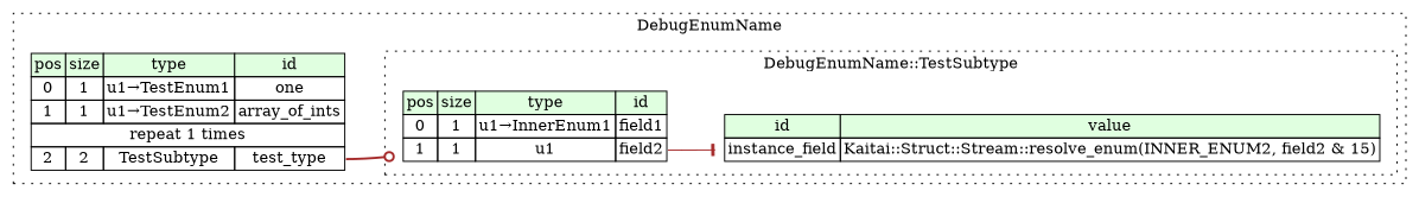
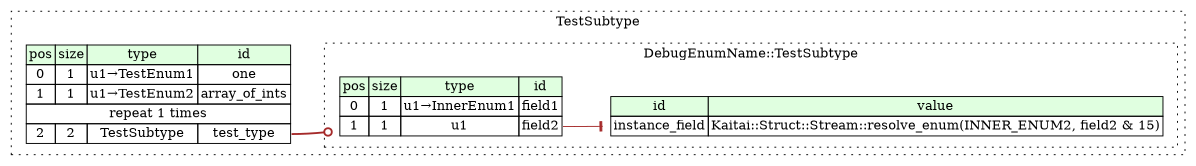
  digraph {
    rankdir=LR
    node [shape=plaintext]
    edge [color=brown]
    n1 [label=<<TABLE BORDER="0" CELLBORDER="1" CELLSPACING="0"> 				<TR><TD BGCOLOR="#E0FFE0">pos</TD><TD BGCOLOR="#E0FFE0">size</TD><TD BGCOLOR="#E0FFE0">type</TD><TD BGCOLOR="#E0FFE0">id</TD></TR> 				<TR><TD PORT="field1_pos">0</TD><TD PORT="field1_size">1</TD><TD>u1→InnerEnum1</TD><TD PORT="field1_type">field1</TD></TR> 				<TR><TD PORT="field2_pos">1</TD><TD PORT="field2_size">1</TD><TD>u1</TD><TD PORT="field2_type">field2</TD></TR> 			</TABLE>>]
    n2 [label=<<TABLE BORDER="0" CELLBORDER="1" CELLSPACING="0"> 				<TR><TD BGCOLOR="#E0FFE0">id</TD><TD BGCOLOR="#E0FFE0">value</TD></TR> 				<TR><TD>instance_field</TD><TD>Kaitai::Struct::Stream::resolve_enum(INNER_ENUM2, field2 &amp; 15)</TD></TR> 			</TABLE>>]
    n3 [label=<<TABLE BORDER="0" CELLBORDER="1" CELLSPACING="0"> 			<TR><TD BGCOLOR="#E0FFE0">pos</TD><TD BGCOLOR="#E0FFE0">size</TD><TD BGCOLOR="#E0FFE0">type</TD><TD BGCOLOR="#E0FFE0">id</TD></TR> 			<TR><TD PORT="one_pos">0</TD><TD PORT="one_size">1</TD><TD>u1→TestEnum1</TD><TD PORT="one_type">one</TD></TR> 			<TR><TD PORT="array_of_ints_pos">1</TD><TD PORT="array_of_ints_size">1</TD><TD>u1→TestEnum2</TD><TD PORT="array_of_ints_type">array_of_ints</TD></TR> 			<TR><TD COLSPAN="4" PORT="array_of_ints__repeat">repeat 1 times</TD></TR> 			<TR><TD PORT="test_type_pos">2</TD><TD PORT="test_type_size">2</TD><TD>TestSubtype</TD><TD PORT="test_type_type">test_type</TD></TR> 		</TABLE>>]
    subgraph cluster_1 {
-     label=DebugEnumName
+     label=TestSubtype
      style=dotted
      n3
      subgraph cluster_2 {
        label="DebugEnumName::TestSubtype"
        style=dotted
        n1
        n2
      }
    }
    n1 -> n2 [tailport=field2_type arrowhead=tee]
    n3 -> n1 [style=bold tailport=test_type_type arrowhead=odot]
  }
